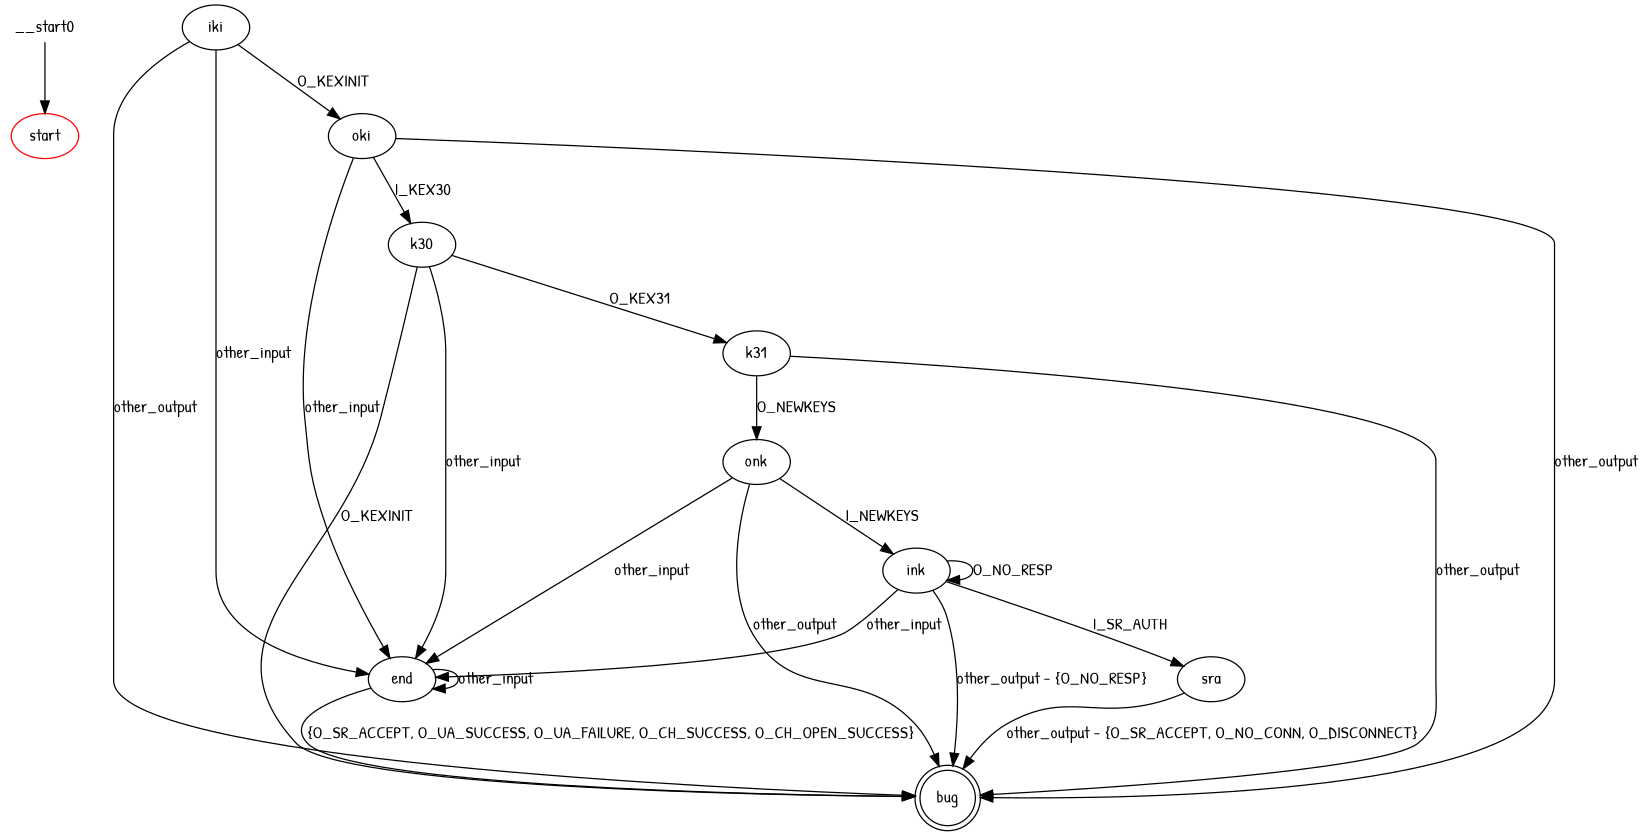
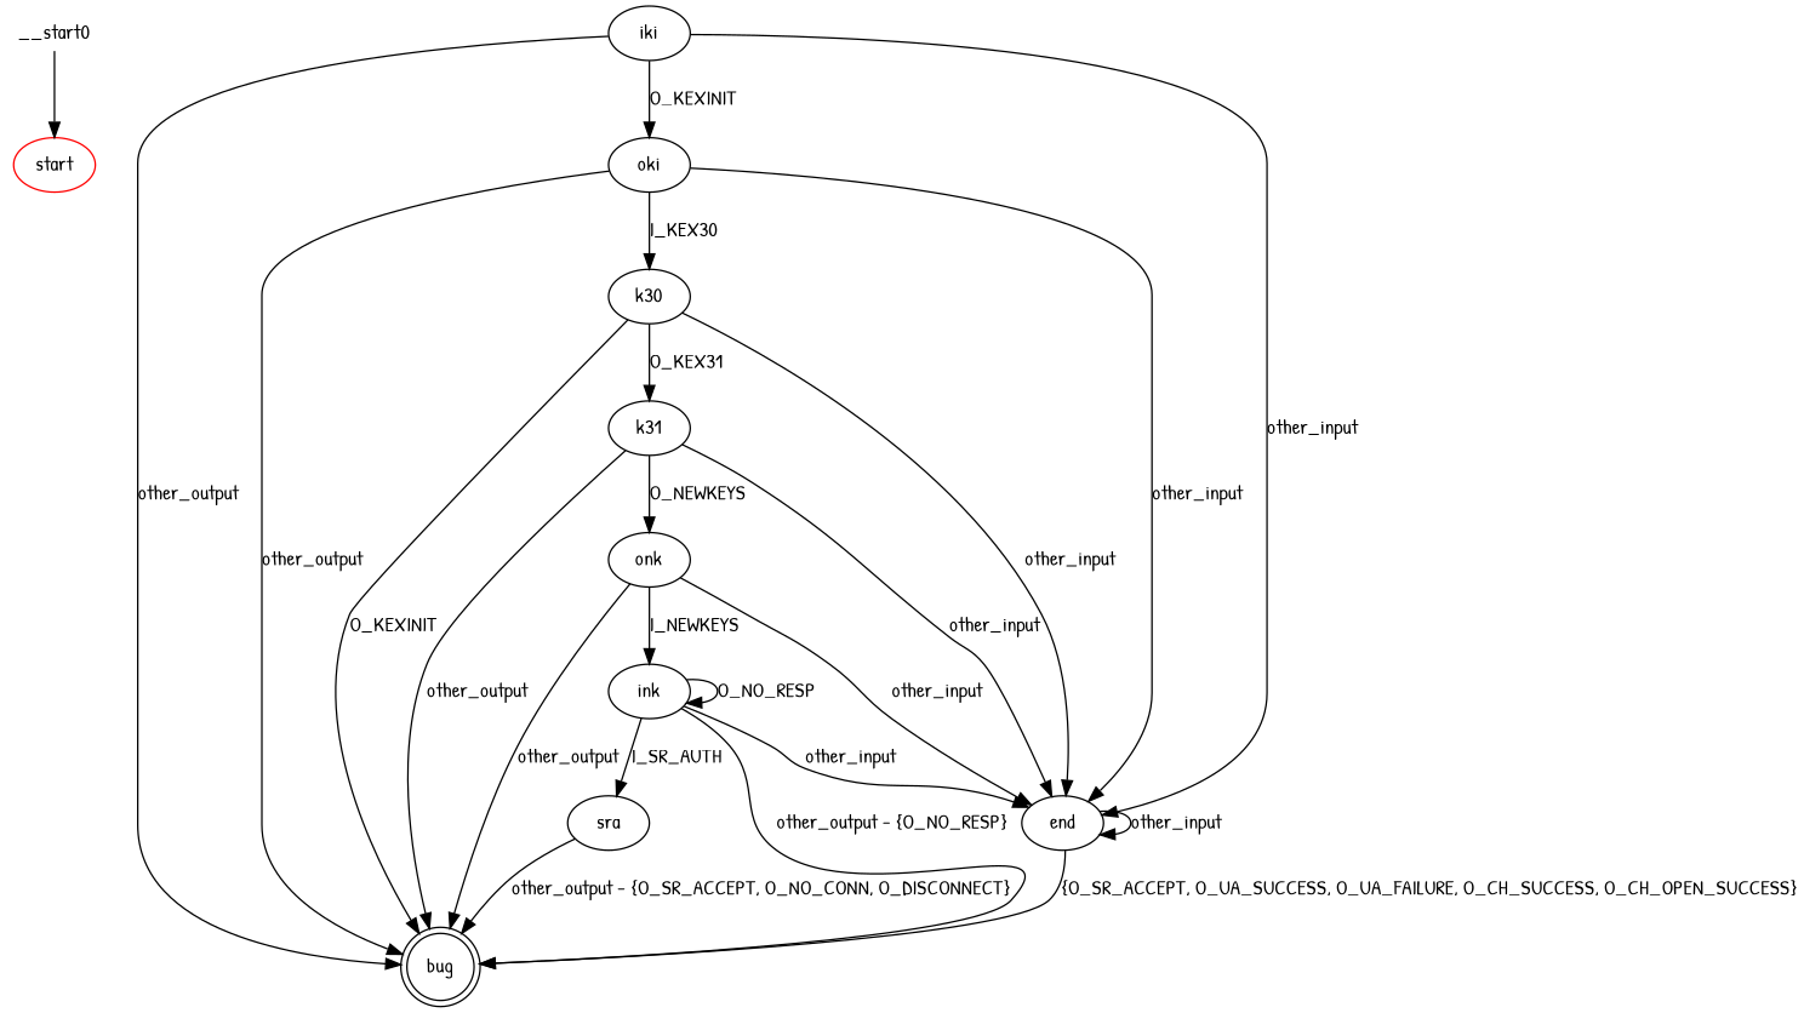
  digraph {
    fontname="Patrick Hand"
    node [fontname="Patrick Hand"]
    edge [fontname="Patrick Hand"]
    start [color=red]
    bug [shape=doublecircle]
    iki
    oki
    end
    k30
    k31
    onk
    ink
    sra
    __start0 [height=0 shape=none width=0]
    iki -> bug [label=other_output]
    iki -> oki [label=O_KEXINIT]
    iki -> end [label=other_input]
    oki -> bug [label=other_output]
    oki -> end [label=other_input]
    oki -> k30 [label=I_KEX30]
    end -> bug [label="{O_SR_ACCEPT, O_UA_SUCCESS, O_UA_FAILURE, O_CH_SUCCESS, O_CH_OPEN_SUCCESS}"]
    end -> end [label=other_input]
    k30 -> bug [label=O_KEXINIT]
    k30 -> end [label=other_input]
    k30 -> k31 [label=O_KEX31]
    k31 -> bug [label=other_output]
+   k31 -> end [label=other_input]
    k31 -> onk [label=O_NEWKEYS]
    onk -> bug [label=other_output]
    onk -> end [label=other_input]
    onk -> ink [label=I_NEWKEYS]
    ink -> bug [label="other_output - {O_NO_RESP}"]
    ink -> end [label=other_input]
    ink -> ink [label=O_NO_RESP]
    ink -> sra [label=I_SR_AUTH]
    sra -> bug [label="other_output - {O_SR_ACCEPT, O_NO_CONN, O_DISCONNECT}"]
    __start0 -> start
  }
